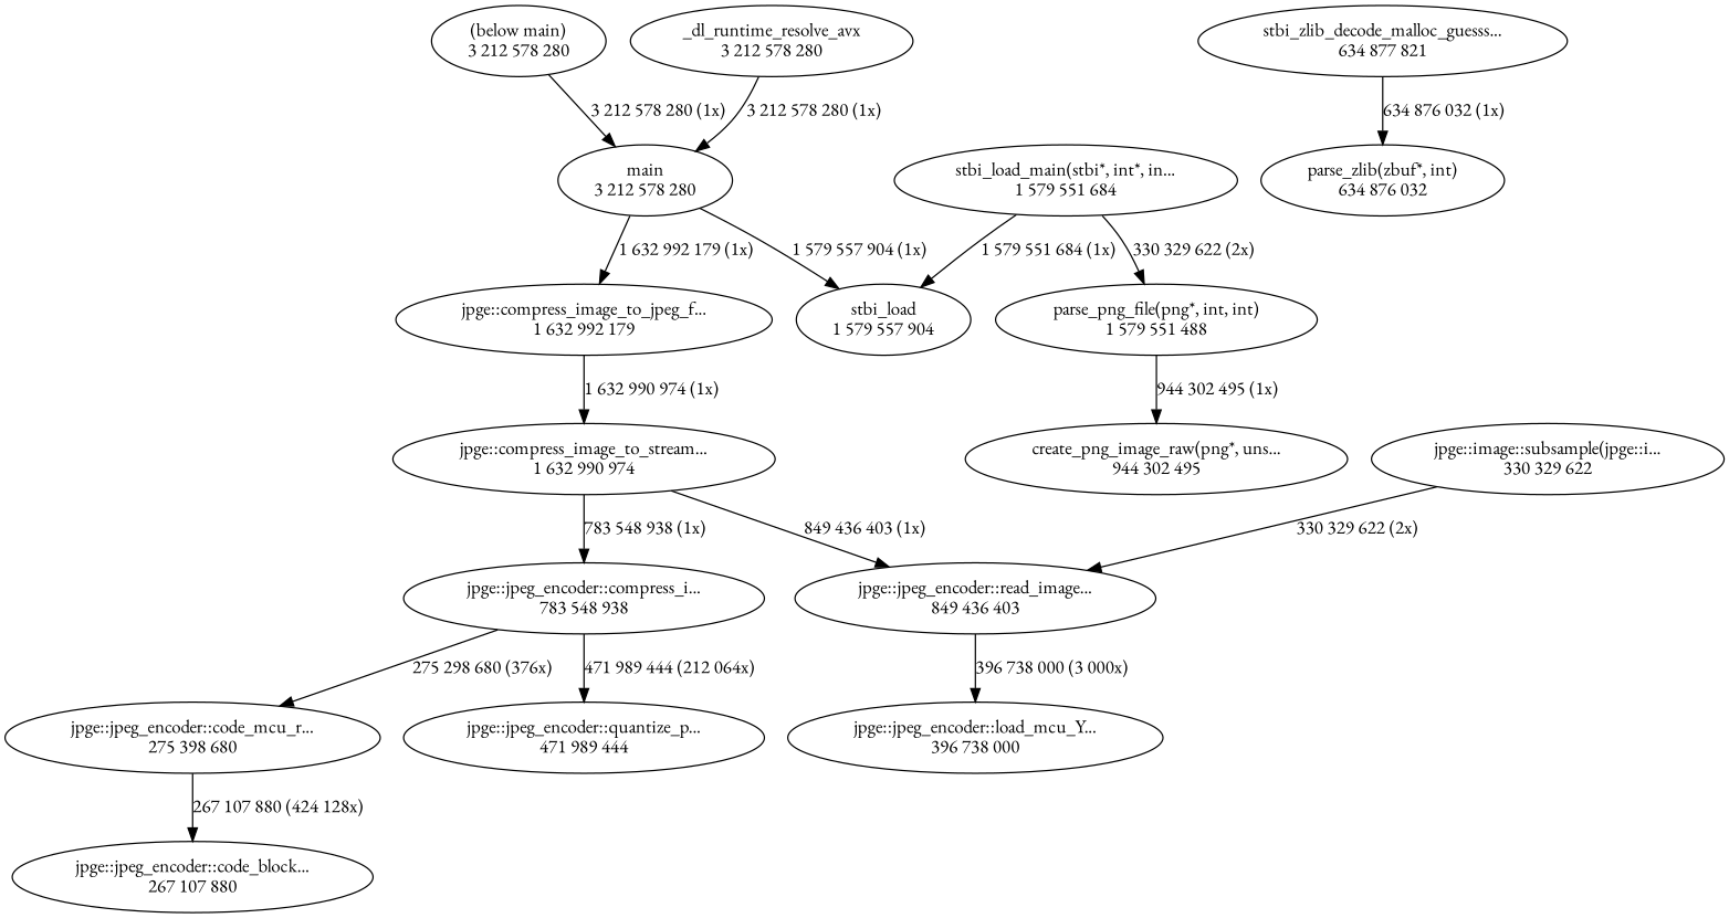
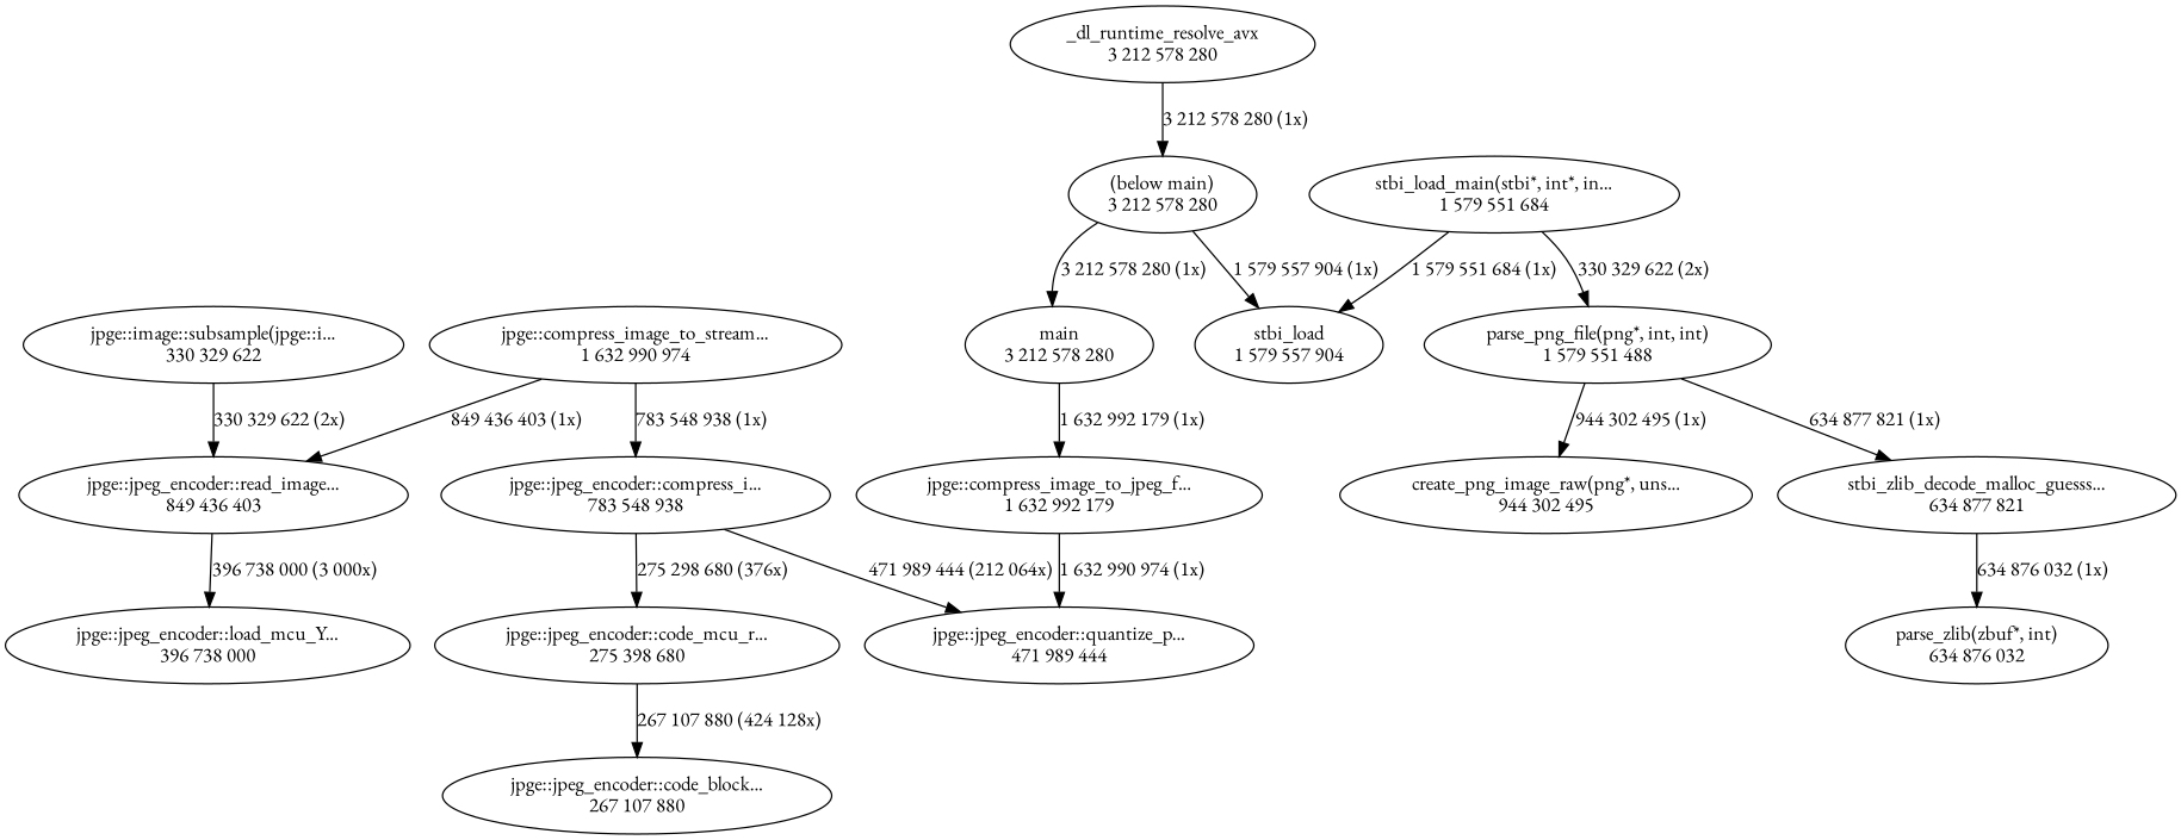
  digraph {
    fontname="EB Garamond"
    node [fontname="EB Garamond"]
    edge [fontname="EB Garamond" weight=3]
    n1 [label="(below main)\n3 212 578 280"]
    n2 [label="main\n3 212 578 280"]
    n3 [label="stbi_load\n1 579 557 904"]
    n4 [label="jpge::compress_image_to_jpeg_f...\n1 632 992 179"]
    n5 [label="jpge::compress_image_to_stream...\n1 632 990 974"]
    n6 [label="_dl_runtime_resolve_avx\n3 212 578 280"]
    n7 [label="stbi_load_main(stbi*, int*, in...\n1 579 551 684"]
    n8 [label="parse_png_file(png*, int, int)\n1 579 551 488"]
    n9 [label="jpge::jpeg_encoder::read_image...\n849 436 403"]
    n10 [label="jpge::jpeg_encoder::compress_i...\n783 548 938"]
    n11 [label="stbi_zlib_decode_malloc_guesss...\n634 877 821"]
    n12 [label="parse_zlib(zbuf*, int)\n634 876 032"]
    n13 [label="create_png_image_raw(png*, uns...\n944 302 495"]
    n14 [label="jpge::image::subsample(jpge::i...\n330 329 622"]
    n15 [label="jpge::jpeg_encoder::load_mcu_Y...\n396 738 000"]
    n16 [label="jpge::jpeg_encoder::code_mcu_r...\n275 398 680"]
    n17 [label="jpge::jpeg_encoder::quantize_p...\n471 989 444"]
    n18 [label="jpge::jpeg_encoder::code_block...\n267 107 880"]
    n1 -> n2 [label="3 212 578 280 (1x)"]
-   n2 -> n3 [label="1 579 557 904 (1x)"]
+   n1 -> n3 [label="1 579 557 904 (1x)"]
    n2 -> n4 [label="1 632 992 179 (1x)"]
-   n4 -> n5 [label="1 632 990 974 (1x)"]
+   n4 -> n17 [label="1 632 990 974 (1x)"]
    n5 -> n9 [label="849 436 403 (1x)"]
    n5 -> n10 [label="783 548 938 (1x)"]
-   n6 -> n2 [label="3 212 578 280 (1x)"]
+   n6 -> n1 [label="3 212 578 280 (1x)"]
    n7 -> n3 [label="1 579 551 684 (1x)"]
    n7 -> n8 [label="330 329 622 (2x)"]
+   n8 -> n11 [label="634 877 821 (1x)"]
    n8 -> n13 [label="944 302 495 (1x)"]
    n9 -> n15 [label="396 738 000 (3 000x)" weight=2]
    n10 -> n16 [label="275 298 680 (376x)" weight=2]
    n10 -> n17 [label="471 989 444 (212 064x)" weight=2]
    n11 -> n12 [label="634 876 032 (1x)"]
    n14 -> n9 [label="330 329 622 (2x)" weight=2]
    n16 -> n18 [label="267 107 880 (424 128x)" weight=2]
  }
